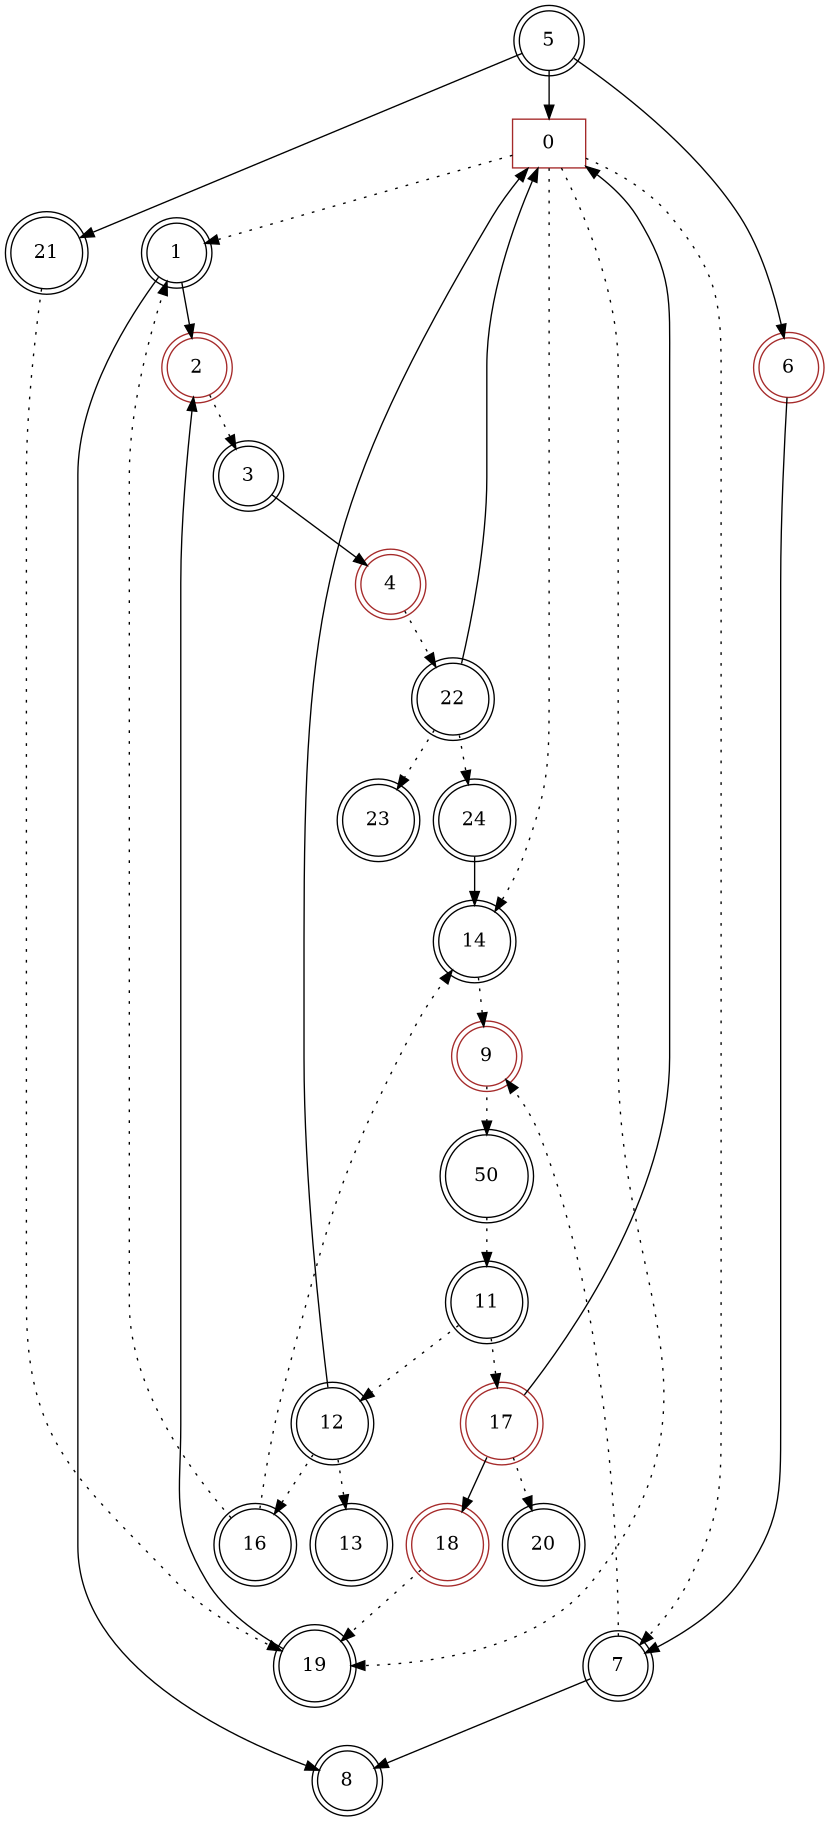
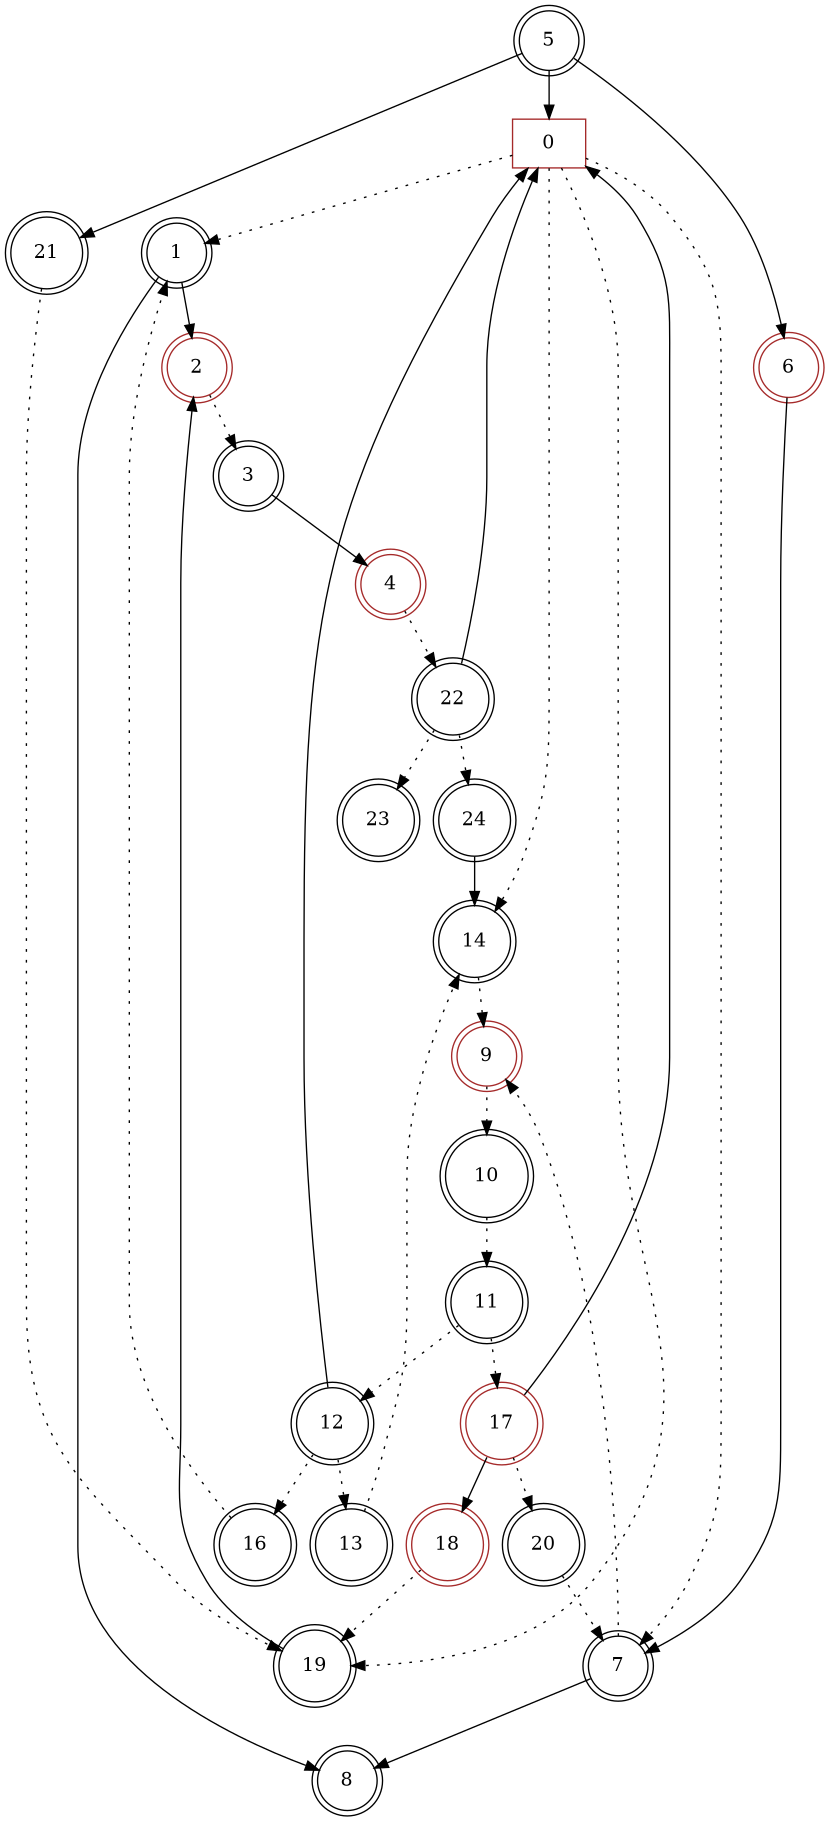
  digraph {
    num_of_edges=40
    num_of_events=12
    num_of_vertices=25
    run_date="2022-07-06T12:43:31.458405"
    node [accepting=true color=black hash=128246515 shape=doublecircle]
    edge [Label=takeRightFork2 style=dotted]
    0 [color=brown hash=-1916107349 shape="none "]
    1
    7
    14 [hash=1566150485]
    19 [hash=1566150485]
    2 [color=brown hash=-684462947]
    8 [hash=-2122366917]
    9 [color=brown hash=-684462947]
    3 [hash=-2096750339]
    4 [color=brown hash=-2057807713]
    22 [hash=742524125]
    5 [hash=-421471891]
    6 [color=brown hash=1622881973]
    21 [hash=-1234181353]
    23 [hash=-1508089307]
    24 [hash=-70185337]
-   10 [hash=2090200065 label=50]
+   10 [hash=2090200065]
    11 [hash=-2057807713]
    12 [hash=-421471891]
    17 [color=brown hash=742524125]
    13 [hash=-1234181353]
    16 [hash=1622881973]
    18 [color=brown hash=-70185337]
    20 [hash=-1508089307]
    0 -> 1
    0 -> 7 [Label=takeRightFork1]
    0 -> 14 [Label=takeLeftFork1]
    0 -> 19 [Label=takeLeftFork2]
    1 -> 2 [Label=takeLeftFork2 style=solid]
    1 -> 8 [Label=takeRightFork1 style=solid]
    7 -> 8 [style=solid]
    7 -> 9 [Label=takeLeftFork1]
    14 -> 9 [Label=takeRightFork1]
    19 -> 2 [style=solid]
    2 -> 3 [Label=startEating2]
    9 -> 10 [Label=startEating1]
    3 -> 4 [Label=startThinking2 style=solid]
    4 -> 22 [Label=putRightFork2]
    22 -> 0 [Label=putLeftFork2 style=solid]
    22 -> 23
    22 -> 24 [Label=takeLeftFork1]
    5 -> 0 [Label=putRightFork2 style=solid]
    5 -> 6 [Label=takeRightFork1 style=solid]
    5 -> 21 [Label=takeLeftFork2 style=solid]
    6 -> 7 [Label=putRightFork2 style=solid]
    21 -> 19 [Label=putRightFork2]
    24 -> 14 [Label=putLeftFork2 style=solid]
    10 -> 11 [Label=startThinking1]
    11 -> 12 [Label=putLeftFork1]
    11 -> 17 [Label=putRightFork1]
    12 -> 0 [Label=putRightFork1 style=solid]
    12 -> 13 [Label=takeLeftFork1]
    12 -> 16
    17 -> 0 [Label=putLeftFork1 style=solid]
    17 -> 18 [Label=takeLeftFork2 style=solid]
    17 -> 20 [Label=takeRightFork1]
-   16 -> 14 [Label=putRightFork1]
+   13 -> 14 [Label=putRightFork1]
    16 -> 1 [Label=putRightFork1]
    18 -> 19 [Label=putLeftFork1]
+   20 -> 7 [Label=putLeftFork1]
  }
